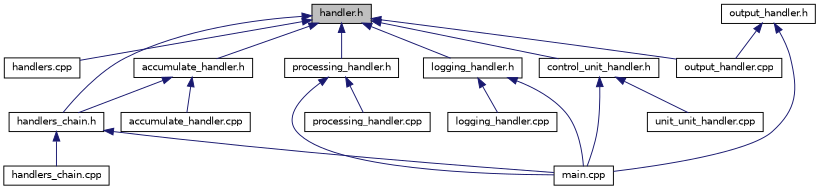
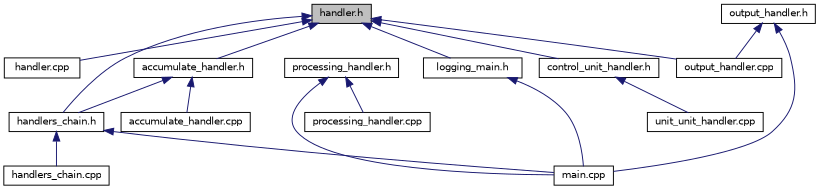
  digraph {
    node [color=black fillcolor=white fontname=Helvetica fontsize=10 shape=record style=filled]
    edge [color=midnightblue dir=back fontname=Helvetica fontsize=10 labelfontname=Helvetica labelfontsize=10 style=solid]
    n1 [fillcolor=grey75 fontcolor=black height=0.2 label="handler.h" width=0.4]
    n2 [height=0.2 label="accumulate_handler.h" width=0.4]
    n3 [height=0.2 label="control_unit_handler.h" width=0.4]
-   n4 [height=0.2 label="handlers.cpp" width=0.4]
+   n4 [height=0.2 label="handler.cpp" width=0.4]
    n5 [height=0.2 label="handlers_chain.h" width=0.4]
-   n6 [height=0.2 label="logging_handler.h" width=0.4]
+   n6 [height=0.2 label="logging_main.h" width=0.4]
    n7 [height=0.2 label="processing_handler.h" width=0.4]
    n8 [height=0.2 label="output_handler.cpp" width=0.4]
    n9 [height=0.2 label="accumulate_handler.cpp" width=0.4]
    n10 [height=0.2 label="main.cpp" width=0.4]
    n11 [height=0.2 label="unit_unit_handler.cpp" width=0.4]
    n12 [height=0.2 label="handlers_chain.cpp" width=0.4]
-   n13 [height=0.2 label="logging_handler.cpp" width=0.4]
    n14 [height=0.2 label="output_handler.h" width=0.4]
    n15 [height=0.2 label="processing_handler.cpp" width=0.4]
    n1 -> n2
    n1 -> n3
    n1 -> n4
    n1 -> n5
    n1 -> n6
-   n1 -> n7
    n1 -> n8
    n2 -> n5
    n2 -> n9
-   n3 -> n10
    n3 -> n11
    n5 -> n10
    n5 -> n12
    n6 -> n10
-   n6 -> n13
    n7 -> n10
    n7 -> n15
    n14 -> n8
    n14 -> n10
  }
